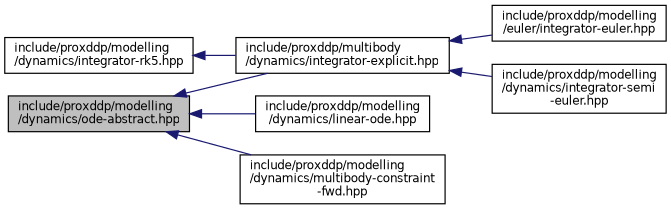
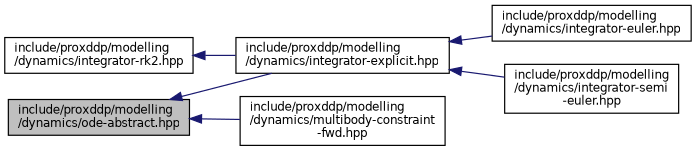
  digraph {
    rankdir=LR
    node [color=black fontname=Helvetica fontsize=10 shape=record]
    edge [color=midnightblue dir=back fontname=Helvetica fontsize=10 labelfontname=Helvetica labelfontsize=10 style=solid]
    n1 [fillcolor=grey75 fontcolor=black height=0.2 label="include/proxddp/modelling\l/dynamics/ode-abstract.hpp" style=filled width=0.4]
-   n2 [height=0.2 label="include/proxddp/multibody\l/dynamics/integrator-explicit.hpp" width=0.4]
-   n3 [height=0.2 label="include/proxddp/modelling\l/dynamics/linear-ode.hpp" width=0.4]
+   n2 [height=0.2 label="include/proxddp/modelling\l/dynamics/integrator-explicit.hpp" width=0.4]
    n4 [height=0.2 label="include/proxddp/modelling\l/dynamics/multibody-constraint\l-fwd.hpp" width=0.4]
-   n5 [height=0.2 label="include/proxddp/modelling\l/euler/integrator-euler.hpp" width=0.4]
+   n5 [height=0.2 label="include/proxddp/modelling\l/dynamics/integrator-euler.hpp" width=0.4]
    n6 [height=0.2 label="include/proxddp/modelling\l/dynamics/integrator-semi\l-euler.hpp" width=0.4]
-   n7 [height=0.2 label="include/proxddp/modelling\l/dynamics/integrator-rk5.hpp" width=0.4]
+   n7 [height=0.2 label="include/proxddp/modelling\l/dynamics/integrator-rk2.hpp" width=0.4]
    n1 -> n2
-   n1 -> n3
    n1 -> n4
    n2 -> n5
    n2 -> n6
    n7 -> n2
  }
